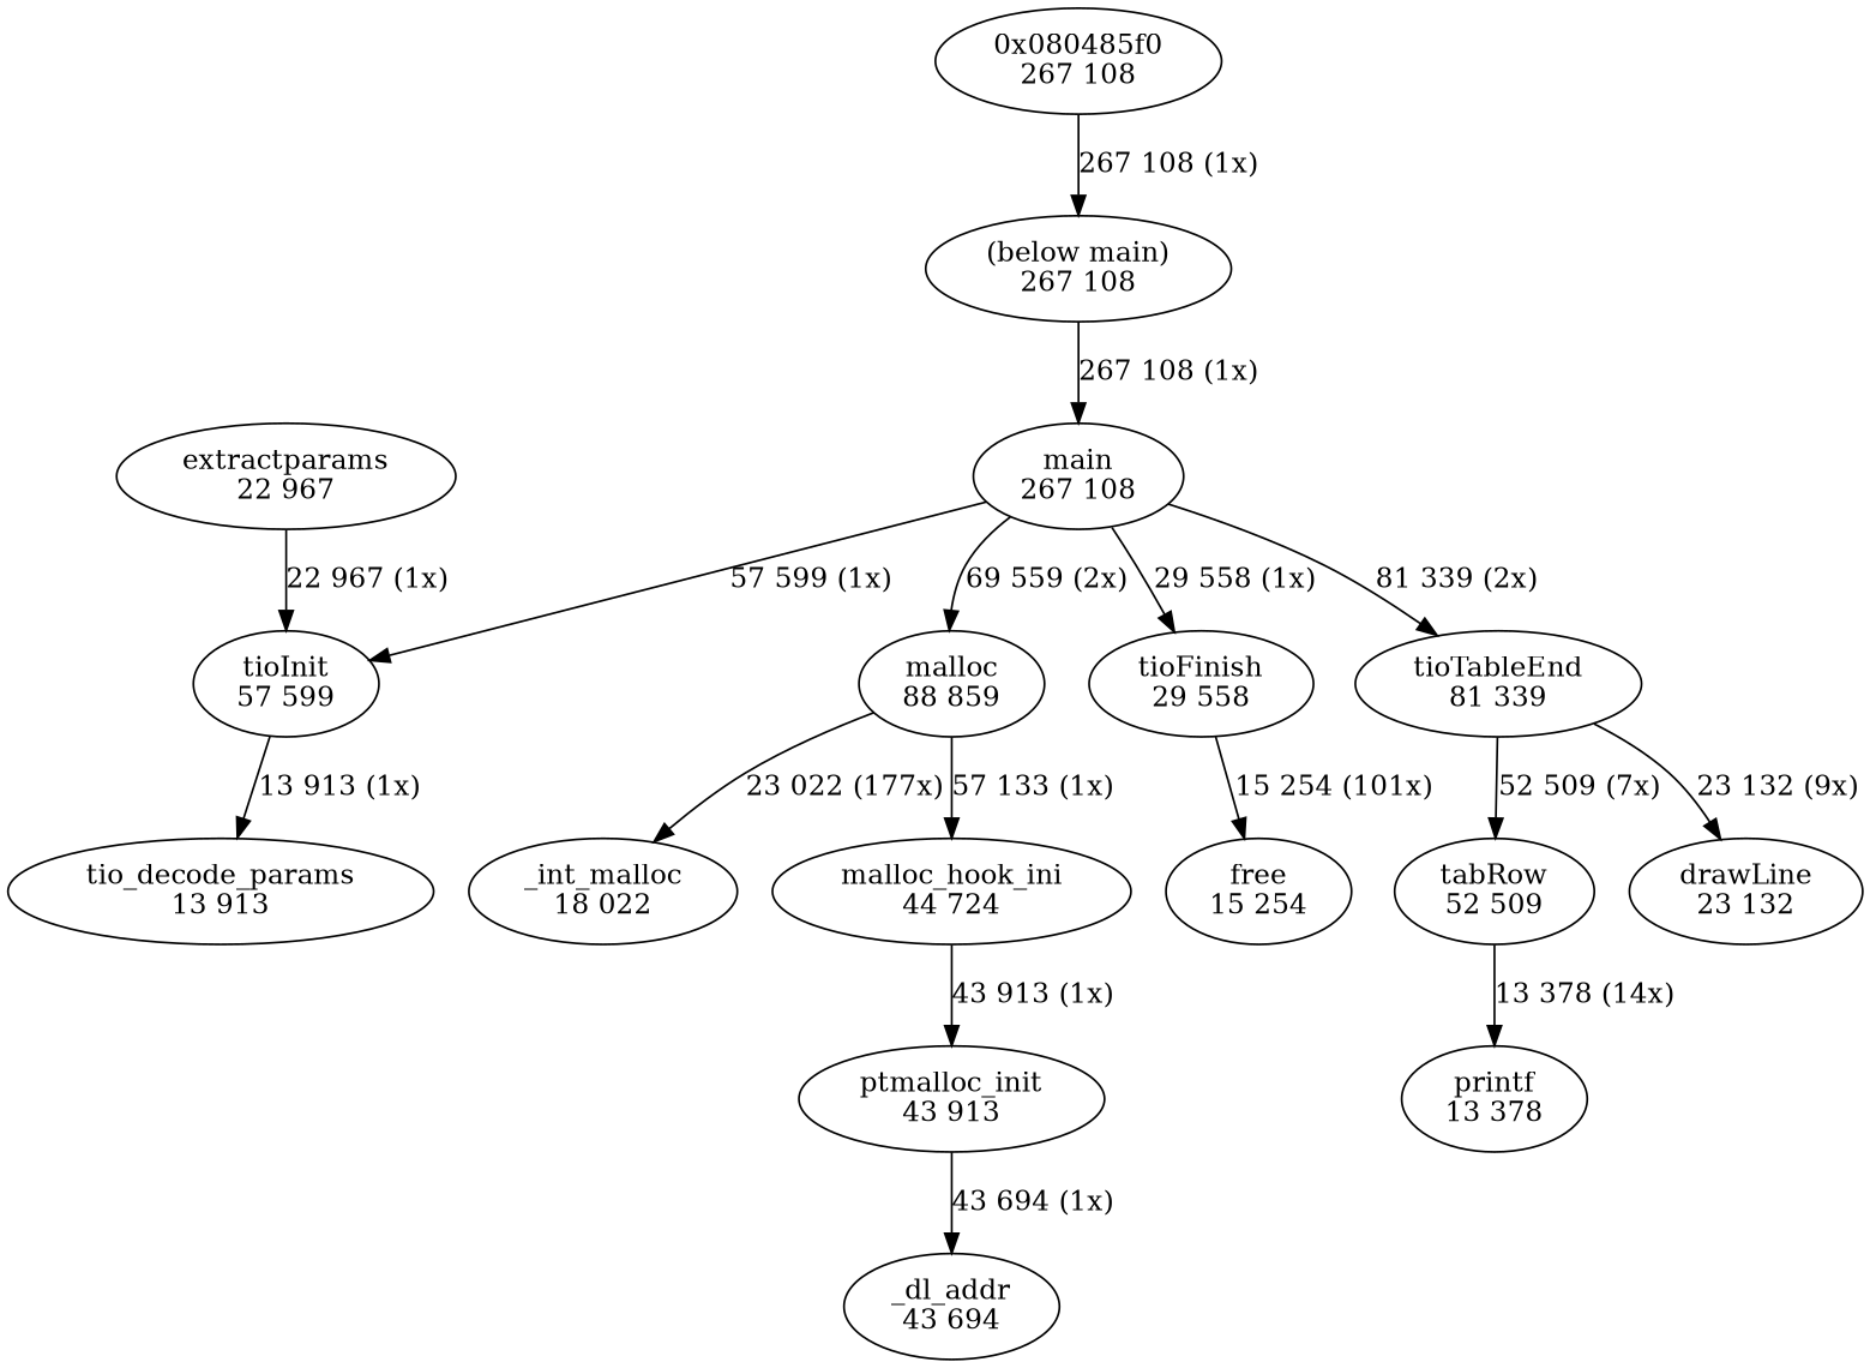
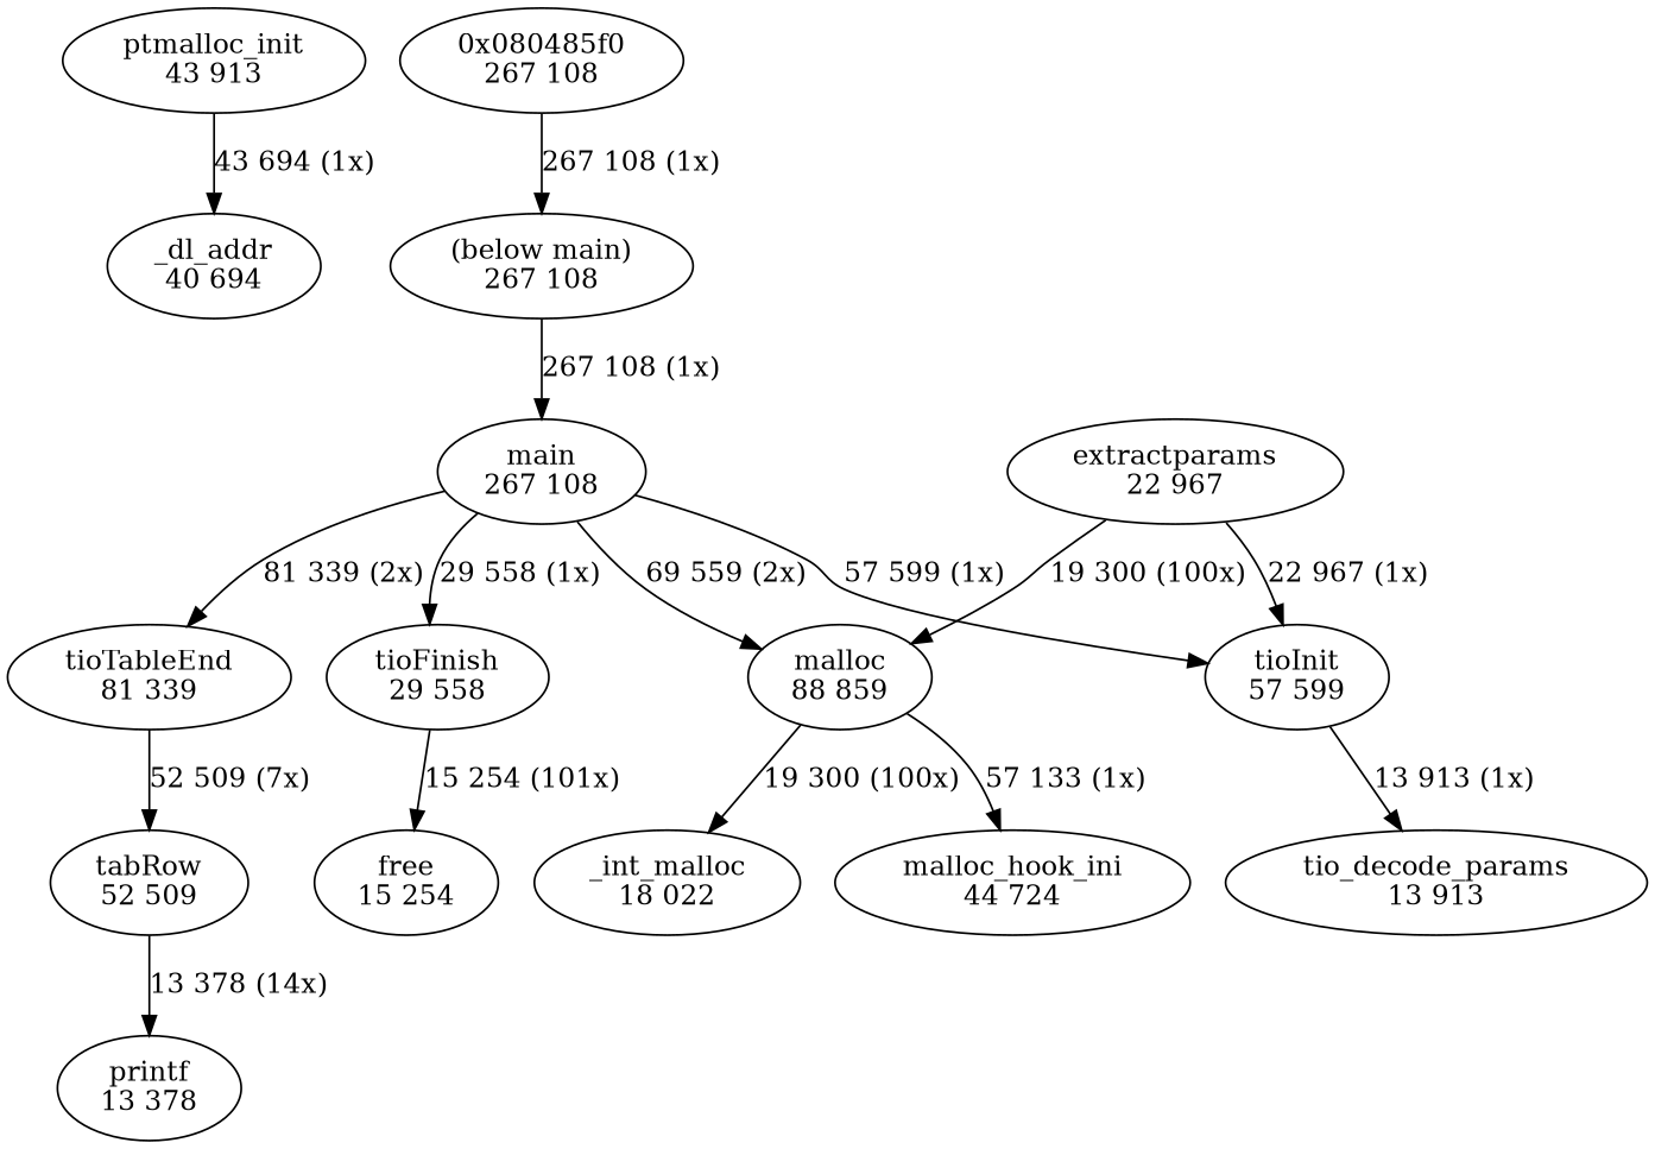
  digraph {
    edge [weight=2]
    n1 [label="ptmalloc_init\n43 913"]
-   n2 [label="_dl_addr\n43 694"]
+   n2 [label="_dl_addr\n40 694"]
    n3 [label="free\n15 254"]
    n4 [label="malloc\n88 859"]
    n5 [label="_int_malloc\n18 022"]
    n6 [label="malloc_hook_ini\n44 724"]
    n7 [label="printf\n13 378"]
    n8 [label="(below main)\n267 108"]
    n9 [label="main\n267 108"]
    n10 [label="tioFinish\n29 558"]
    n11 [label="tioInit\n57 599"]
    n12 [label="tioTableEnd\n81 339"]
    n13 [label="tio_decode_params\n13 913"]
    n14 [label="tabRow\n52 509"]
-   n15 [label="drawLine\n23 132"]
    n16 [label="extractparams\n22 967"]
    n17 [label="0x080485f0\n267 108"]
    n1 -> n2 [label="43 694 (1x)"]
-   n4 -> n5 [label="23 022 (177x)"]
+   n4 -> n5 [label="19 300 (100x)"]
    n4 -> n6 [label="57 133 (1x)"]
-   n6 -> n1 [label="43 913 (1x)"]
    n8 -> n9 [label="267 108 (1x)"]
    n9 -> n4 [label="69 559 (2x)"]
    n9 -> n10 [label="29 558 (1x)"]
    n9 -> n11 [label="57 599 (1x)"]
    n9 -> n12 [label="81 339 (2x)"]
    n10 -> n3 [label="15 254 (101x)"]
    n11 -> n13 [label="13 913 (1x)"]
    n12 -> n14 [label="52 509 (7x)"]
-   n12 -> n15 [label="23 132 (9x)"]
    n14 -> n7 [label="13 378 (14x)"]
+   n16 -> n4 [label="19 300 (100x)"]
    n16 -> n11 [label="22 967 (1x)"]
    n17 -> n8 [label="267 108 (1x)"]
  }
